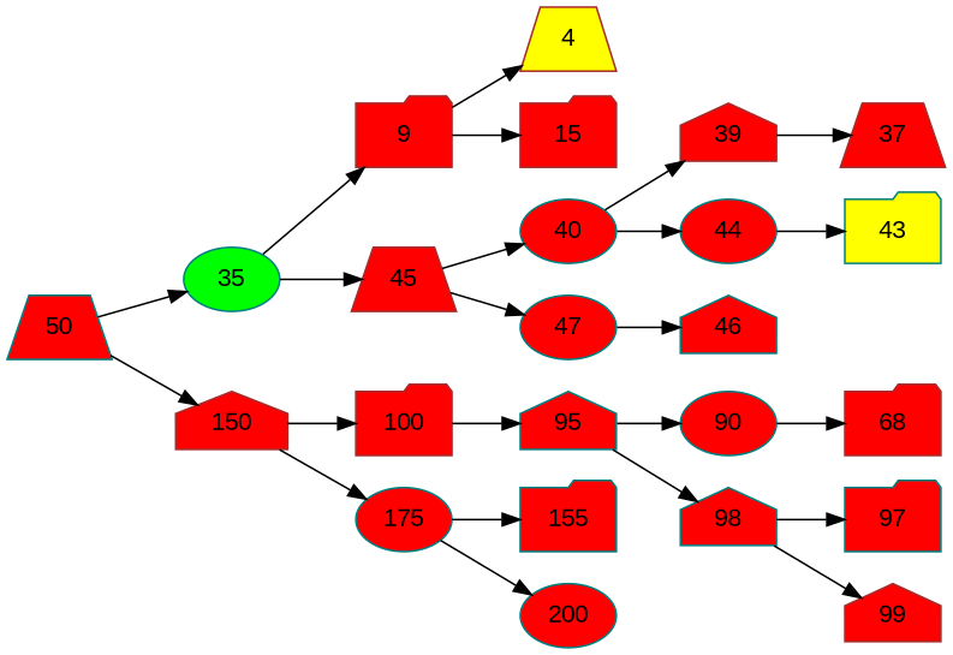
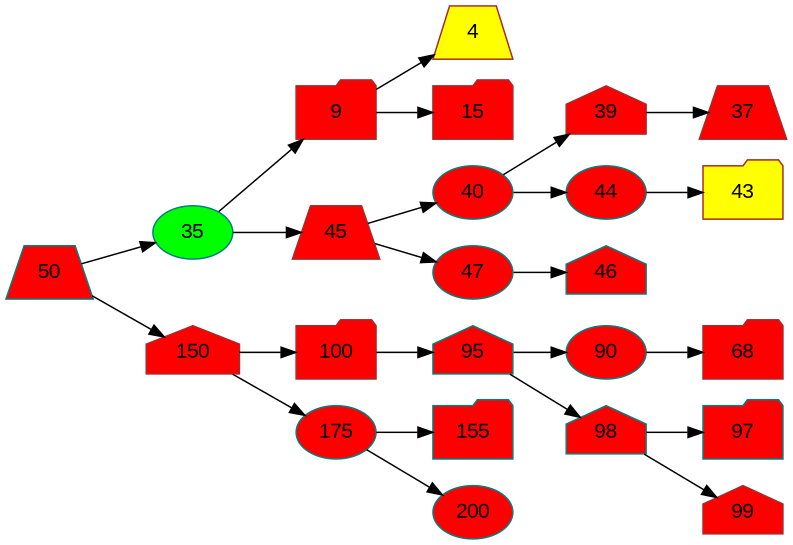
  digraph {
    rankdir=LR
    node [fillcolor=red fontname=Arial shape=ellipse style=filled color=teal]
    35 [fillcolor=green]
    50 [shape=trapezium]
    150 [shape=house color=brown]
    9 [shape=folder color=brown]
    45 [shape=trapezium color=brown]
    4 [fillcolor=yellow shape=trapezium color=brown]
    15 [shape=folder color=brown]
    40
    47
    39 [shape=house color=brown]
    44
    37 [shape=trapezium color=brown]
-   43 [fillcolor=yellow shape=folder]
+   43 [fillcolor=yellow shape=folder color=brown]
    46 [shape=house]
    100 [shape=folder color=brown]
    175
    95 [shape=house]
    90
    98 [shape=house]
    68 [shape=folder color=brown]
    97 [shape=folder]
    99 [shape=house color=brown]
    155 [shape=folder]
    200
    35 -> 9
    35 -> 45
    50 -> 35
    50 -> 150
    150 -> 100
    150 -> 175
    9 -> 4
    9 -> 15
    45 -> 40
    45 -> 47
    40 -> 39
    40 -> 44
    47 -> 46
    39 -> 37
    44 -> 43
    100 -> 95
    175 -> 155
    175 -> 200
    95 -> 90
    95 -> 98
    90 -> 68
    98 -> 97
    98 -> 99
  }
